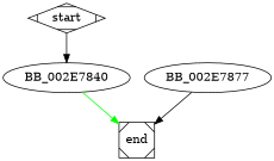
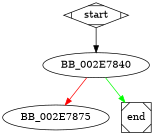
  digraph {
    start [shape=Mdiamond]
    BB_002E7840
+   BB_002E7875
    end [shape=Msquare]
-   BB_002E7877
    start -> BB_002E7840
+   BB_002E7840 -> BB_002E7875 [color=red]
    BB_002E7840 -> end [color=green]
-   BB_002E7877 -> end
  }
